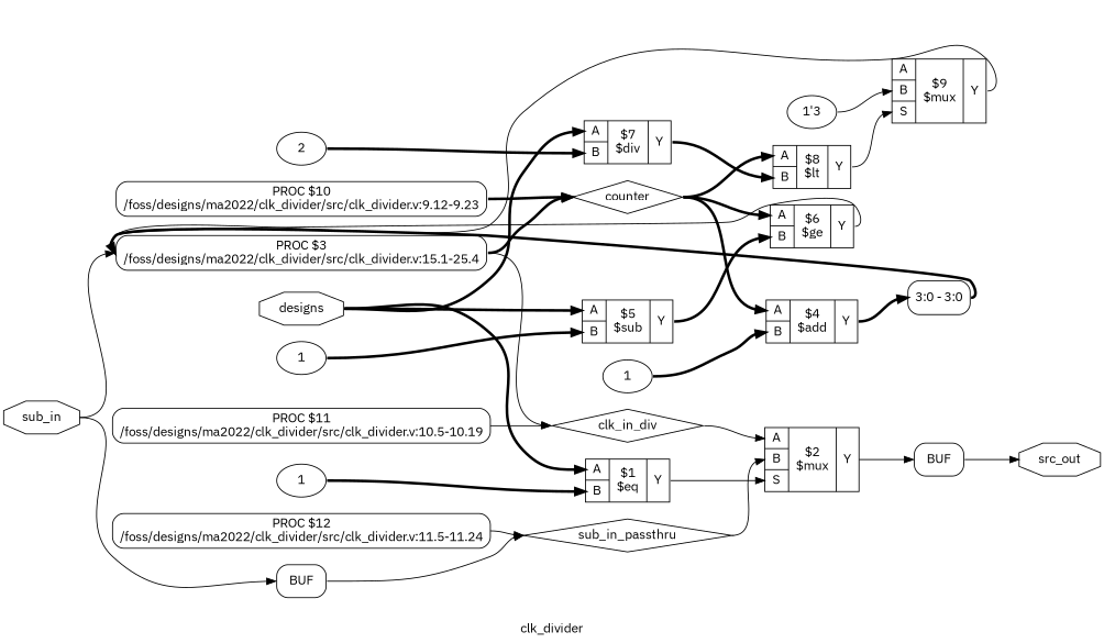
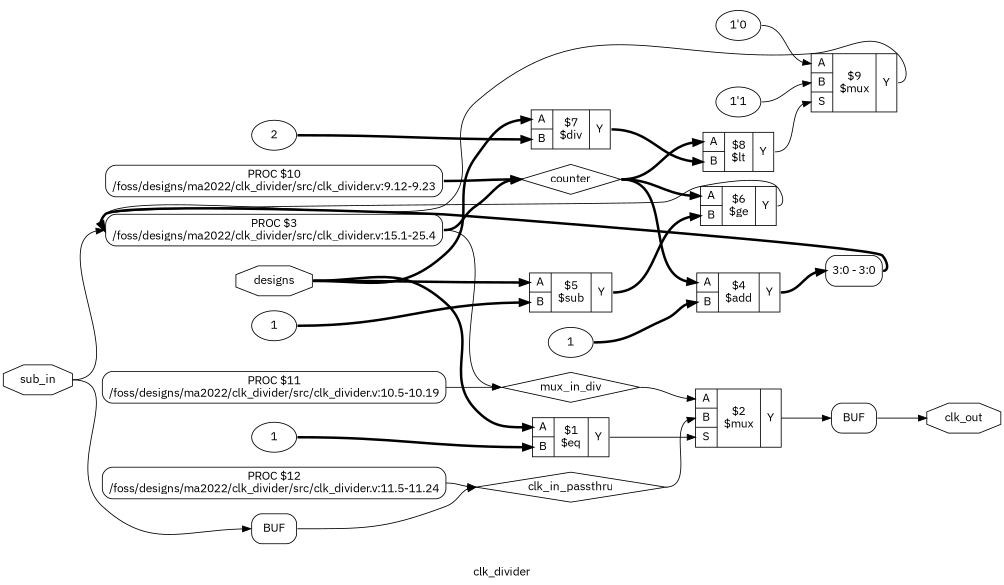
  digraph {
    fontname="IBM Plex Sans"
    label=clk_divider
    rankdir=LR
    remincross=true
    node [fontname="IBM Plex Sans" shape=record]
    edge [color=black fontname="IBM Plex Sans" headport=w tailport=e]
-   n1 [color=black fontcolor=black label=sub_in_passthru shape=diamond]
+   n1 [color=black fontcolor=black label=clk_in_passthru shape=diamond]
    n2 [label="{{<p20> A|<p21> B|<p22> S}|$2\n$mux|{<p23> Y}}"]
    n3 [label=BUF shape=box style=rounded]
-   n4 [color=black fontcolor=black label=clk_in_div shape=diamond]
+   n4 [color=black fontcolor=black label=mux_in_div shape=diamond]
    n5 [color=black fontcolor=black label=counter shape=diamond]
    n6 [label="{{<p20> A|<p21> B}|$8\n$lt|{<p23> Y}}"]
    n7 [label="{{<p20> A|<p21> B}|$6\n$ge|{<p23> Y}}"]
    n8 [label="{{<p20> A|<p21> B}|$4\n$add|{<p23> Y}}"]
    n9 [label="{{<p20> A|<p21> B|<p22> S}|$9\n$mux|{<p23> Y}}"]
    n10 [label="PROC $3\n/foss/designs/ma2022/clk_divider/src/clk_divider.v:15.1-25.4" shape=box style=rounded]
    n11 [label="<s0> 3:0 - 3:0 " style=rounded]
-   n12 [color=black fontcolor=black label=src_out shape=octagon]
+   n12 [color=black fontcolor=black label=clk_out shape=octagon]
    n13 [color=black fontcolor=black label=designs shape=octagon]
    n14 [label="{{<p20> A|<p21> B}|$7\n$div|{<p23> Y}}"]
    n15 [label="{{<p20> A|<p21> B}|$5\n$sub|{<p23> Y}}"]
    n16 [label="{{<p20> A|<p21> B}|$1\n$eq|{<p23> Y}}"]
    n17 [color=black fontcolor=black label=sub_in shape=octagon]
    n18 [label=BUF shape=box style=rounded]
-   n19 [label="1'3" shape=""]
+   n19 [label="1'1" shape=""]
+   n20 [label="1'0" shape=""]
    n21 [label=2 shape=""]
    n22 [label=1 shape=""]
    n23 [label=1 shape=""]
    n24 [label=1 shape=""]
    n25 [label="PROC $12\n/foss/designs/ma2022/clk_divider/src/clk_divider.v:11.5-11.24" shape=box style=rounded]
    n26 [label="PROC $11\n/foss/designs/ma2022/clk_divider/src/clk_divider.v:10.5-10.19" shape=box style=rounded]
    n27 [label="PROC $10\n/foss/designs/ma2022/clk_divider/src/clk_divider.v:9.12-9.23" shape=box style=rounded]
    n1 -> n2 [headport="p21:w"]
    n2 -> n3 [headport="w:w" tailport="p23:e"]
    n3 -> n12 [tailport="e:e"]
    n4 -> n2 [headport="p20:w"]
    n5 -> n6 [headport="p20:w" style="setlinewidth(3)"]
    n5 -> n7 [headport="p20:w" style="setlinewidth(3)"]
    n5 -> n8 [headport="p20:w" style="setlinewidth(3)"]
    n6 -> n9 [headport="p22:w" tailport="p23:e"]
    n7 -> n10 [tailport="p23:e"]
    n8 -> n11 [headport="s0:w" style="setlinewidth(3)" tailport="p23:e"]
    n9 -> n10 [tailport="p23:e"]
    n10 -> n4
    n10 -> n5 [style="setlinewidth(3)"]
    n11 -> n10 [style="setlinewidth(3)"]
    n13 -> n14 [headport="p20:w" style="setlinewidth(3)"]
    n13 -> n15 [headport="p20:w" style="setlinewidth(3)"]
    n13 -> n16 [headport="p20:w" style="setlinewidth(3)"]
    n14 -> n6 [headport="p21:w" style="setlinewidth(3)" tailport="p23:e"]
    n15 -> n7 [headport="p21:w" style="setlinewidth(3)" tailport="p23:e"]
    n16 -> n2 [headport="p22:w" tailport="p23:e"]
    n17 -> n10
    n17 -> n18 [headport="w:w"]
    n18 -> n1 [tailport="e:e"]
    n19 -> n9 [headport="p21:w"]
+   n20 -> n9 [headport="p20:w"]
    n21 -> n14 [headport="p21:w" style="setlinewidth(3)"]
    n22 -> n15 [headport="p21:w" style="setlinewidth(3)"]
    n23 -> n8 [headport="p21:w" style="setlinewidth(3)"]
    n24 -> n16 [headport="p21:w" style="setlinewidth(3)"]
    n25 -> n1
    n26 -> n4
    n27 -> n5 [style="setlinewidth(3)"]
  }
